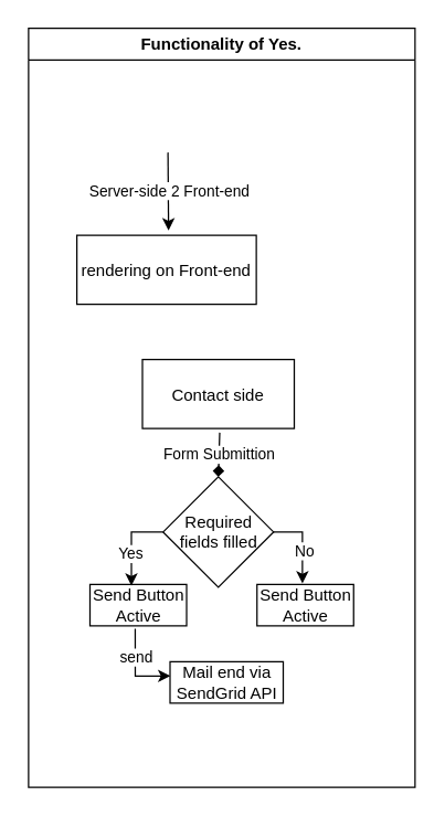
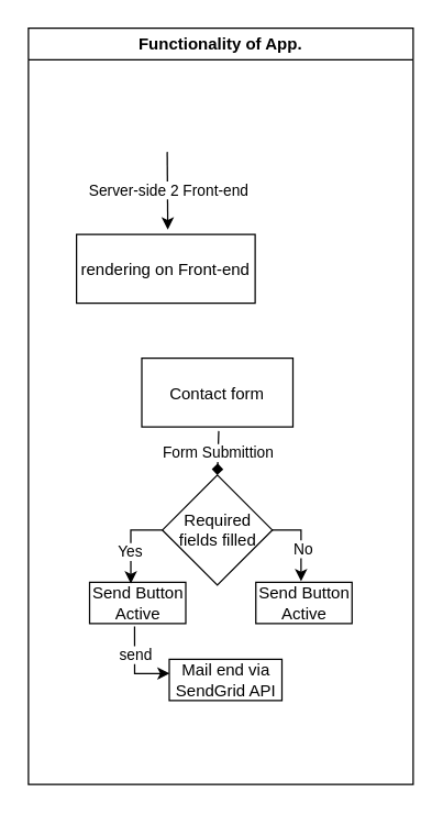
  <mxCell id="0" />
  <mxCell id="1" parent="0" />
- <mxCell id="2" value="Functionality of Yes." style="swimlane;whiteSpace=wrap" parent="1" vertex="1"><mxGeometry x="20" y="20" width="280" height="550" as="geometry"><mxRectangle x="230" y="40" width="80" height="23" as="alternateBounds" /></mxGeometry></mxCell>
+ <mxCell id="2" value="Functionality of App." style="swimlane;whiteSpace=wrap" parent="1" vertex="1"><mxGeometry x="20" y="20" width="280" height="550" as="geometry"><mxRectangle x="230" y="40" width="80" height="23" as="alternateBounds" /></mxGeometry></mxCell>
  <mxCell id="3" value="rendering on Front-end" style="" parent="2" vertex="1"><mxGeometry x="35" y="150" width="130" height="50" as="geometry" /></mxCell>
- <mxCell id="4" value="Contact side" style="" parent="2" vertex="1"><mxGeometry x="82.5" y="240" width="110" height="50" as="geometry" /></mxCell>
+ <mxCell id="4" value="Contact form" style="" parent="2" vertex="1"><mxGeometry x="82.5" y="240" width="110" height="50" as="geometry" /></mxCell>
  <mxCell id="5" value="" style="endArrow=classic;html=1;rounded=0;entryX=0.511;entryY=-0.069;entryDx=0;entryDy=0;entryPerimeter=0;" edge="1" parent="2" target="3"><mxGeometry relative="1" as="geometry"><mxPoint x="101" y="90" as="sourcePoint" /><mxPoint x="88.03" y="151" as="targetPoint" /></mxGeometry></mxCell>
  <mxCell id="6" value="Server-side 2 Front-end" style="edgeLabel;resizable=0;html=1;align=center;verticalAlign=middle;" connectable="0" vertex="1" parent="5"><mxGeometry relative="1" as="geometry" /></mxCell>
  <mxCell id="7" style="edgeStyle=orthogonalEdgeStyle;rounded=0;orthogonalLoop=1;jettySize=auto;html=1;exitX=1;exitY=0.5;exitDx=0;exitDy=0;entryX=0.47;entryY=-0.025;entryDx=0;entryDy=0;entryPerimeter=0;" edge="1" parent="2" source="8" target="15"><mxGeometry relative="1" as="geometry" /></mxCell>
  <mxCell id="8" value="Required fields filled" style="rhombus;whiteSpace=wrap;html=1;" vertex="1" parent="2"><mxGeometry x="97.5" y="325" width="80" height="80" as="geometry" /></mxCell>
  <mxCell id="9" value="" style="endArrow=diamond;html=1;rounded=0;entryX=0.5;entryY=0;entryDx=0;entryDy=0;exitX=0.509;exitY=1.06;exitDx=0;exitDy=0;exitPerimeter=0;" edge="1" parent="2" source="4" target="8"><mxGeometry relative="1" as="geometry"><mxPoint x="202.5" y="235" as="sourcePoint" /><mxPoint x="302.5" y="235" as="targetPoint" /></mxGeometry></mxCell>
  <mxCell id="10" value="Form Submittion" style="edgeLabel;resizable=0;html=1;align=center;verticalAlign=middle;" connectable="0" vertex="1" parent="9"><mxGeometry relative="1" as="geometry" /></mxCell>
  <mxCell id="11" style="edgeStyle=orthogonalEdgeStyle;rounded=0;orthogonalLoop=1;jettySize=auto;html=1;entryX=0.004;entryY=0.345;entryDx=0;entryDy=0;entryPerimeter=0;exitX=0.468;exitY=1.072;exitDx=0;exitDy=0;exitPerimeter=0;" edge="1" parent="2" source="12" target="17"><mxGeometry relative="1" as="geometry" /></mxCell>
  <mxCell id="12" value="Send Button Active" style="rounded=0;whiteSpace=wrap;html=1;" vertex="1" parent="2"><mxGeometry x="44.5" y="403" width="70" height="30" as="geometry" /></mxCell>
  <mxCell id="13" value="" style="endArrow=classic;html=1;rounded=0;entryX=0.429;entryY=0.033;entryDx=0;entryDy=0;exitX=0;exitY=0.5;exitDx=0;exitDy=0;entryPerimeter=0;" edge="1" parent="2" source="8" target="12"><mxGeometry relative="1" as="geometry"><mxPoint x="82.5" y="365" as="sourcePoint" /><mxPoint x="202.5" y="365" as="targetPoint" /><Array as="points"><mxPoint x="74.5" y="365" /></Array></mxGeometry></mxCell>
  <mxCell id="14" value="Yes" style="edgeLabel;resizable=0;html=1;align=center;verticalAlign=middle;" connectable="0" vertex="1" parent="13"><mxGeometry relative="1" as="geometry"><mxPoint x="-1" y="8" as="offset" /></mxGeometry></mxCell>
  <mxCell id="15" value="Send Button Active" style="rounded=0;whiteSpace=wrap;html=1;" vertex="1" parent="2"><mxGeometry x="165.5" y="403" width="70" height="30" as="geometry" /></mxCell>
  <mxCell id="16" value="No" style="edgeLabel;resizable=0;html=1;align=center;verticalAlign=middle;" connectable="0" vertex="1" parent="2"><mxGeometry x="189.502" y="382.241" as="geometry"><mxPoint x="10" y="-4" as="offset" /></mxGeometry></mxCell>
  <mxCell id="17" value="Mail end via SendGrid API" style="rounded=0;whiteSpace=wrap;html=1;" vertex="1" parent="2"><mxGeometry x="102.5" y="459" width="82" height="30" as="geometry" /></mxCell>
  <mxCell id="18" value="send" style="edgeLabel;resizable=0;html=1;align=center;verticalAlign=middle;" connectable="0" vertex="1" parent="1"><mxGeometry x="97.506" y="475.034" as="geometry" /></mxCell>
